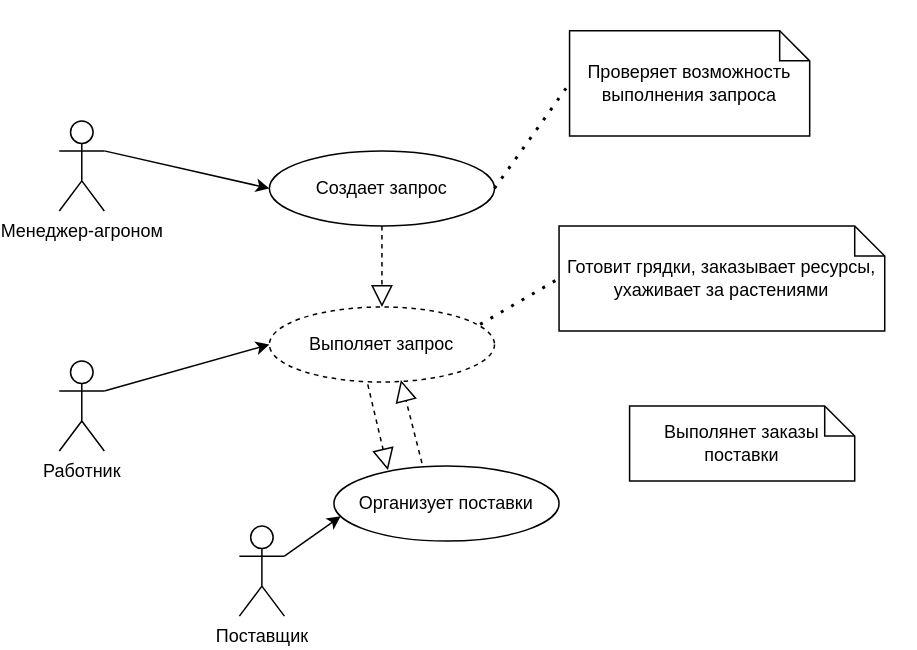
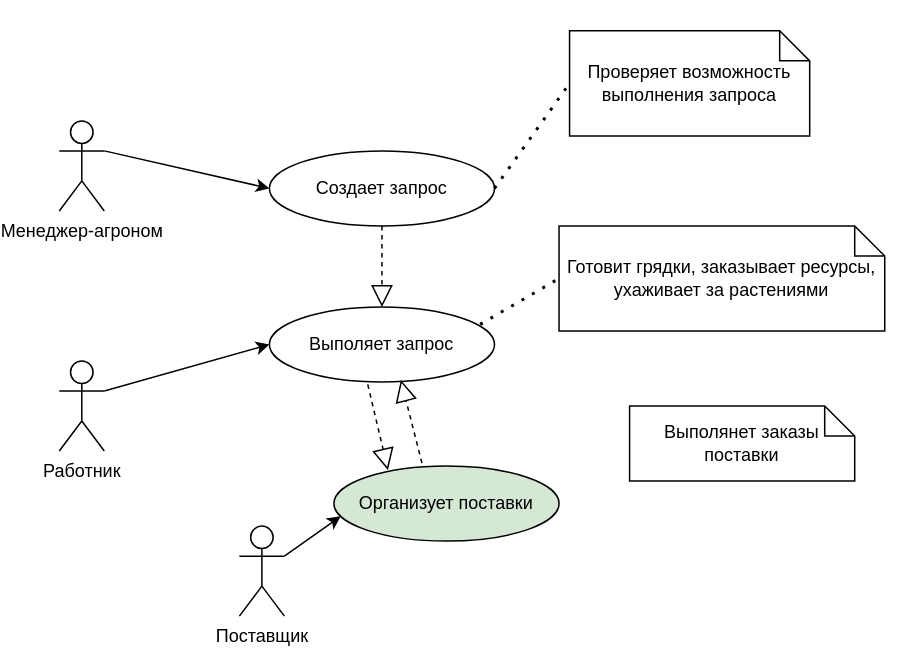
  <mxCell id="0" />
  <mxCell id="1" parent="0" />
  <mxCell id="2" value="Готовит грядки, заказывает ресурсы, ухаживает за растениями" style="shape=note;size=20;whiteSpace=wrap;html=1;" vertex="1" parent="1"><mxGeometry x="353" y="150" width="217" height="70" as="geometry" /></mxCell>
  <mxCell id="3" value="" style="endArrow=classic;html=1;rounded=0;entryX=0;entryY=0.5;entryDx=0;entryDy=0;exitX=1;exitY=0.333;exitDx=0;exitDy=0;exitPerimeter=0;" edge="1" parent="1" source="5" target="9"><mxGeometry width="50" height="50" relative="1" as="geometry"><mxPoint x="60" y="260" as="sourcePoint" /><mxPoint x="110" y="210" as="targetPoint" /></mxGeometry></mxCell>
  <mxCell id="4" value="Менеджер-агроном" style="shape=umlActor;verticalLabelPosition=bottom;verticalAlign=top;html=1;" vertex="1" parent="1"><mxGeometry x="20" y="80" width="30" height="60" as="geometry" /></mxCell>
  <mxCell id="5" value="Работник" style="shape=umlActor;verticalLabelPosition=bottom;verticalAlign=top;html=1;" vertex="1" parent="1"><mxGeometry x="20" y="240" width="30" height="60" as="geometry" /></mxCell>
  <mxCell id="6" value="Создает запрос" style="ellipse;whiteSpace=wrap;html=1;" vertex="1" parent="1"><mxGeometry x="160" y="100" width="150" height="50" as="geometry" /></mxCell>
  <mxCell id="7" value="" style="endArrow=classic;html=1;rounded=0;entryX=0;entryY=0.5;entryDx=0;entryDy=0;exitX=1;exitY=0.333;exitDx=0;exitDy=0;exitPerimeter=0;" edge="1" parent="1" source="4" target="6"><mxGeometry width="50" height="50" relative="1" as="geometry"><mxPoint x="60" y="100" as="sourcePoint" /><mxPoint x="110" y="50" as="targetPoint" /></mxGeometry></mxCell>
  <mxCell id="8" value="" style="endArrow=none;dashed=1;html=1;dashPattern=1 3;strokeWidth=2;rounded=0;exitX=1;exitY=0.5;exitDx=0;exitDy=0;entryX=0;entryY=0.5;entryDx=0;entryDy=0;entryPerimeter=0;" edge="1" parent="1" source="6" target="10"><mxGeometry width="50" height="50" relative="1" as="geometry"><mxPoint x="380" y="135" as="sourcePoint" /><mxPoint x="390" y="70" as="targetPoint" /></mxGeometry></mxCell>
- <mxCell id="9" value="Выполяет запрос" style="ellipse;whiteSpace=wrap;html=1;dashed=1;" vertex="1" parent="1"><mxGeometry x="160" y="204" width="150" height="50" as="geometry" /></mxCell>
+ <mxCell id="9" value="Выполяет запрос" style="ellipse;whiteSpace=wrap;html=1;" vertex="1" parent="1"><mxGeometry x="160" y="204" width="150" height="50" as="geometry" /></mxCell>
  <mxCell id="10" value="Проверяет возможность выполнения запроса" style="shape=note;size=20;whiteSpace=wrap;html=1;" vertex="1" parent="1"><mxGeometry x="360" y="20" width="160" height="70" as="geometry" /></mxCell>
  <mxCell id="11" value="" style="endArrow=block;dashed=1;endFill=0;endSize=12;html=1;rounded=0;exitX=0.5;exitY=1;exitDx=0;exitDy=0;entryX=0.5;entryY=0;entryDx=0;entryDy=0;" edge="1" parent="1" source="6" target="9"><mxGeometry width="160" relative="1" as="geometry"><mxPoint x="260" y="180" as="sourcePoint" /><mxPoint x="320" y="190" as="targetPoint" /></mxGeometry></mxCell>
  <mxCell id="12" value="Поставщик" style="shape=umlActor;verticalLabelPosition=bottom;verticalAlign=top;html=1;" vertex="1" parent="1"><mxGeometry x="140" y="350" width="30" height="60" as="geometry" /></mxCell>
- <mxCell id="13" value="Организует поставки" style="ellipse;whiteSpace=wrap;html=1;" vertex="1" parent="1"><mxGeometry x="203" y="310" width="150" height="50" as="geometry" /></mxCell>
+ <mxCell id="13" value="Организует поставки" style="ellipse;whiteSpace=wrap;html=1;fillColor=#d5e8d4;" vertex="1" parent="1"><mxGeometry x="203" y="310" width="150" height="50" as="geometry" /></mxCell>
  <mxCell id="14" value="" style="endArrow=block;dashed=1;endFill=0;endSize=12;html=1;rounded=0;exitX=0.437;exitY=1.032;exitDx=0;exitDy=0;entryX=0.24;entryY=0.053;entryDx=0;entryDy=0;exitPerimeter=0;entryPerimeter=0;" edge="1" parent="1" source="9" target="13"><mxGeometry width="160" relative="1" as="geometry"><mxPoint x="200" y="270" as="sourcePoint" /><mxPoint x="200" y="324" as="targetPoint" /></mxGeometry></mxCell>
  <mxCell id="15" value="" style="endArrow=block;dashed=1;endFill=0;endSize=12;html=1;rounded=0;exitX=0.391;exitY=-0.04;exitDx=0;exitDy=0;entryX=0.584;entryY=0.973;entryDx=0;entryDy=0;exitPerimeter=0;entryPerimeter=0;" edge="1" parent="1" source="13" target="9"><mxGeometry width="160" relative="1" as="geometry"><mxPoint x="236" y="266" as="sourcePoint" /><mxPoint x="249" y="323" as="targetPoint" /></mxGeometry></mxCell>
  <mxCell id="16" value="" style="endArrow=classic;html=1;rounded=0;entryX=0.03;entryY=0.669;entryDx=0;entryDy=0;entryPerimeter=0;" edge="1" parent="1" target="13"><mxGeometry width="50" height="50" relative="1" as="geometry"><mxPoint x="170" y="370" as="sourcePoint" /><mxPoint x="250" y="379" as="targetPoint" /></mxGeometry></mxCell>
  <mxCell id="17" value="Выполянет заказы поставки" style="shape=note;size=20;whiteSpace=wrap;html=1;" vertex="1" parent="1"><mxGeometry x="400" y="270" width="150" height="50" as="geometry" /></mxCell>
  <mxCell id="18" value="" style="endArrow=none;dashed=1;html=1;dashPattern=1 3;strokeWidth=2;rounded=0;exitX=0.936;exitY=0.232;exitDx=0;exitDy=0;entryX=0;entryY=0.5;entryDx=0;entryDy=0;entryPerimeter=0;exitPerimeter=0;" edge="1" parent="1" source="9" target="2"><mxGeometry width="50" height="50" relative="1" as="geometry"><mxPoint x="310" y="205" as="sourcePoint" /><mxPoint x="360" y="135" as="targetPoint" /></mxGeometry></mxCell>
